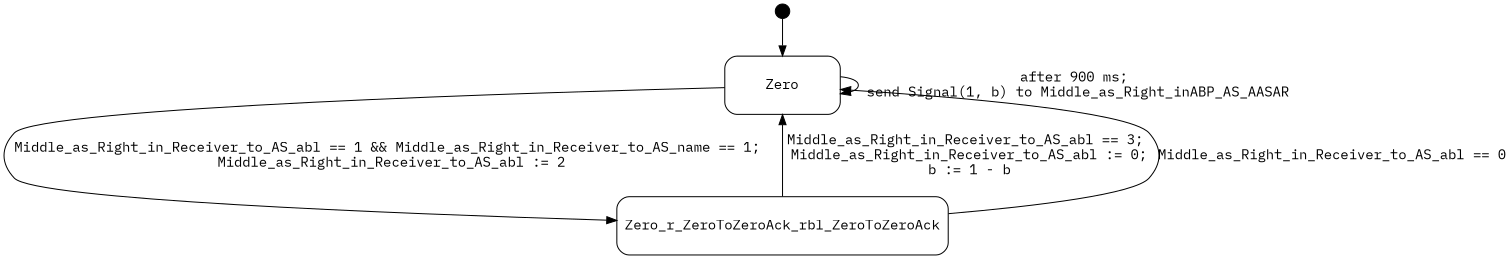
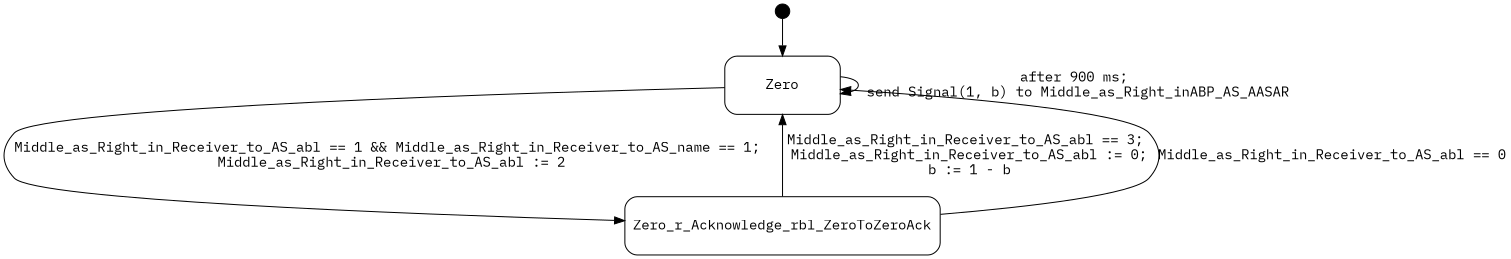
  digraph {
    compound=true
    rank=LR
    fontname="IBM Plex Mono"
    node [shape=Mrecord fontname="IBM Plex Mono"]
    edge [fontname="IBM Plex Mono"]
    Zero_extra [height=0.2 shape=point]
    Zero [height=0.8 width=1.6]
-   Zero_r_Acknowledge_rbl_ZeroToZeroAck [height=0.8 width=1.6 label=Zero_r_ZeroToZeroAck_rbl_ZeroToZeroAck]
+   Zero_r_Acknowledge_rbl_ZeroToZeroAck [height=0.8 width=1.6]
    Zero_extra -> Zero
    Zero -> Zero [label="after 900 ms;\n send Signal(1, b) to Middle_as_Right_inABP_AS_AASAR"]
    Zero -> Zero_r_Acknowledge_rbl_ZeroToZeroAck [label="Middle_as_Right_in_Receiver_to_AS_abl == 1 && Middle_as_Right_in_Receiver_to_AS_name == 1;\n Middle_as_Right_in_Receiver_to_AS_abl := 2"]
    Zero_r_Acknowledge_rbl_ZeroToZeroAck -> Zero [label="Middle_as_Right_in_Receiver_to_AS_abl == 3;\n Middle_as_Right_in_Receiver_to_AS_abl := 0;\n b := 1 - b"]
    Zero_r_Acknowledge_rbl_ZeroToZeroAck -> Zero [label="Middle_as_Right_in_Receiver_to_AS_abl == 0"]
  }
